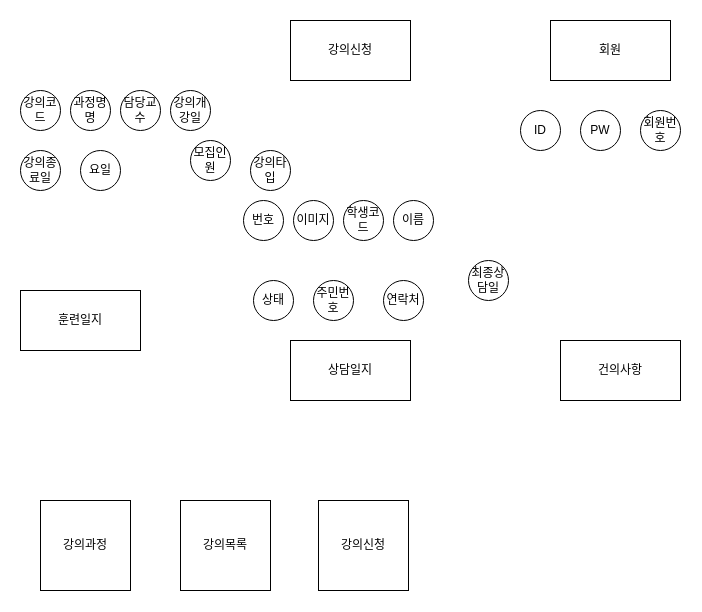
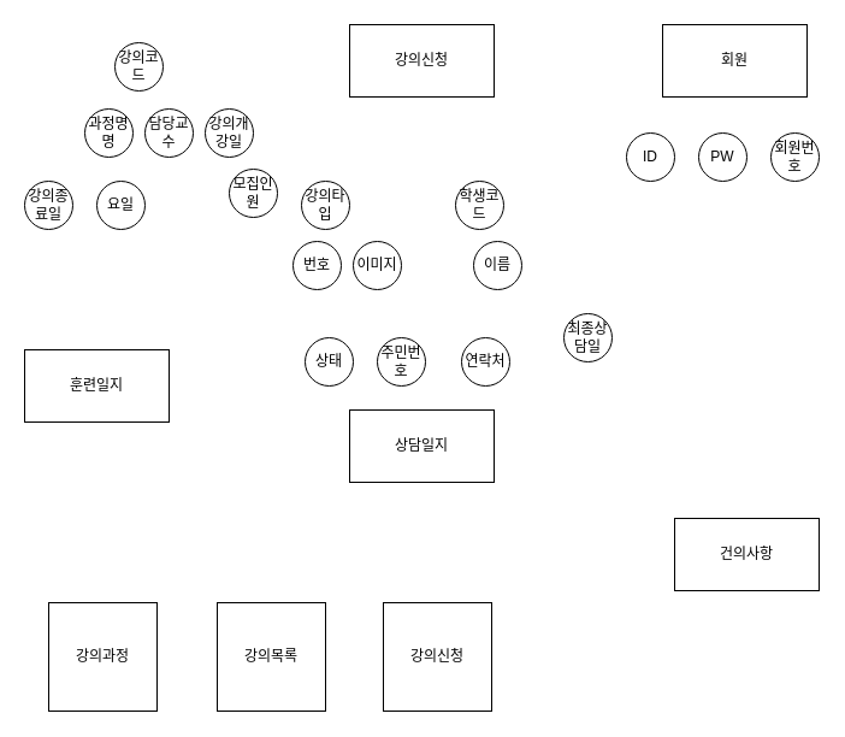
  <mxCell id="0" />
  <mxCell id="1" parent="0" />
  <mxCell id="2" value="회원" style="whiteSpace=wrap;html=1;" vertex="1" parent="1"><mxGeometry x="550" y="20" width="120" height="60" as="geometry" /></mxCell>
  <mxCell id="3" value="강의과정" style="whiteSpace=wrap;html=1;" vertex="1" parent="1"><mxGeometry x="40" y="500" width="90" height="90" as="geometry" /></mxCell>
  <mxCell id="4" value="강의신청" style="whiteSpace=wrap;html=1;" vertex="1" parent="1"><mxGeometry x="290" y="20" width="120" height="60" as="geometry" /></mxCell>
  <mxCell id="5" value="훈련일지" style="whiteSpace=wrap;html=1;" vertex="1" parent="1"><mxGeometry x="20" y="290" width="120" height="60" as="geometry" /></mxCell>
  <mxCell id="6" value="상담일지" style="whiteSpace=wrap;html=1;" vertex="1" parent="1"><mxGeometry x="290" y="340" width="120" height="60" as="geometry" /></mxCell>
- <mxCell id="7" value="건의사항" style="whiteSpace=wrap;html=1;" vertex="1" parent="1"><mxGeometry x="560" y="340" width="120" height="60" as="geometry" /></mxCell>
+ <mxCell id="7" value="건의사항" style="whiteSpace=wrap;html=1;" vertex="1" parent="1"><mxGeometry x="560" y="430" width="120" height="60" as="geometry" /></mxCell>
  <mxCell id="8" value="ID" style="ellipse;whiteSpace=wrap;html=1;" vertex="1" parent="1"><mxGeometry x="520" y="110" width="40" height="40" as="geometry" /></mxCell>
  <mxCell id="9" value="PW" style="ellipse;whiteSpace=wrap;html=1;" vertex="1" parent="1"><mxGeometry x="580" y="110" width="40" height="40" as="geometry" /></mxCell>
  <mxCell id="10" value="회원번호" style="ellipse;whiteSpace=wrap;html=1;" vertex="1" parent="1"><mxGeometry x="640" y="110" width="40" height="40" as="geometry" /></mxCell>
  <mxCell id="11" value="번호" style="ellipse;whiteSpace=wrap;html=1;" vertex="1" parent="1"><mxGeometry x="243" y="200" width="40" height="40" as="geometry" /></mxCell>
  <mxCell id="12" value="이미지" style="ellipse;whiteSpace=wrap;html=1;" vertex="1" parent="1"><mxGeometry x="293" y="200" width="40" height="40" as="geometry" /></mxCell>
- <mxCell id="13" value="학생코드" style="ellipse;whiteSpace=wrap;html=1;" vertex="1" parent="1"><mxGeometry x="343" y="200" width="40" height="40" as="geometry" /></mxCell>
+ <mxCell id="13" value="학생코드" style="ellipse;whiteSpace=wrap;html=1;" vertex="1" parent="1"><mxGeometry x="378" y="150" width="40" height="40" as="geometry" /></mxCell>
  <mxCell id="14" value="이름" style="ellipse;whiteSpace=wrap;html=1;" vertex="1" parent="1"><mxGeometry x="393" y="200" width="40" height="40" as="geometry" /></mxCell>
  <mxCell id="15" value="연락처" style="ellipse;whiteSpace=wrap;html=1;" vertex="1" parent="1"><mxGeometry x="383" y="280" width="40" height="40" as="geometry" /></mxCell>
  <mxCell id="16" value="주민번호" style="ellipse;whiteSpace=wrap;html=1;" vertex="1" parent="1"><mxGeometry x="313" y="280" width="40" height="40" as="geometry" /></mxCell>
  <mxCell id="17" value="상태" style="ellipse;whiteSpace=wrap;html=1;" vertex="1" parent="1"><mxGeometry x="253" y="280" width="40" height="40" as="geometry" /></mxCell>
  <mxCell id="18" value="최종상담일" style="ellipse;whiteSpace=wrap;html=1;" vertex="1" parent="1"><mxGeometry x="468" y="260" width="40" height="40" as="geometry" /></mxCell>
- <mxCell id="19" value="강의코드" style="ellipse;whiteSpace=wrap;html=1;" vertex="1" parent="1"><mxGeometry x="20" y="90" width="40" height="40" as="geometry" /></mxCell>
+ <mxCell id="19" value="강의코드" style="ellipse;whiteSpace=wrap;html=1;" vertex="1" parent="1"><mxGeometry x="95" y="35" width="40" height="40" as="geometry" /></mxCell>
  <mxCell id="20" value="과정명명" style="ellipse;whiteSpace=wrap;html=1;" vertex="1" parent="1"><mxGeometry x="70" y="90" width="40" height="40" as="geometry" /></mxCell>
  <mxCell id="21" value="담당교수" style="ellipse;whiteSpace=wrap;html=1;" vertex="1" parent="1"><mxGeometry x="120" y="90" width="40" height="40" as="geometry" /></mxCell>
  <mxCell id="22" value="강의개강일" style="ellipse;whiteSpace=wrap;html=1;" vertex="1" parent="1"><mxGeometry x="170" y="90" width="40" height="40" as="geometry" /></mxCell>
  <mxCell id="23" value="강의종료일" style="ellipse;whiteSpace=wrap;html=1;" vertex="1" parent="1"><mxGeometry x="20" y="150" width="40" height="40" as="geometry" /></mxCell>
  <mxCell id="24" value="요일" style="ellipse;whiteSpace=wrap;html=1;" vertex="1" parent="1"><mxGeometry x="80" y="150" width="40" height="40" as="geometry" /></mxCell>
  <mxCell id="25" value="강의타입" style="ellipse;whiteSpace=wrap;html=1;" vertex="1" parent="1"><mxGeometry x="250" y="150" width="40" height="40" as="geometry" /></mxCell>
  <mxCell id="26" value="모집인원" style="ellipse;whiteSpace=wrap;html=1;" vertex="1" parent="1"><mxGeometry x="190" y="140" width="40" height="40" as="geometry" /></mxCell>
  <mxCell id="27" value="강의목록" style="whiteSpace=wrap;html=1;" vertex="1" parent="1"><mxGeometry x="180" y="500" width="90" height="90" as="geometry" /></mxCell>
  <mxCell id="28" value="강의신청" style="whiteSpace=wrap;html=1;" vertex="1" parent="1"><mxGeometry x="318" y="500" width="90" height="90" as="geometry" /></mxCell>
